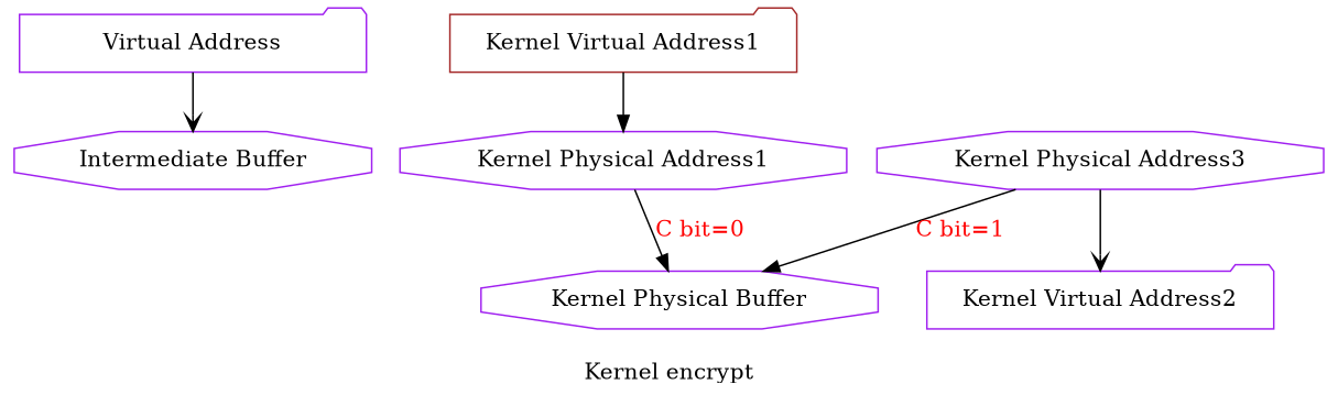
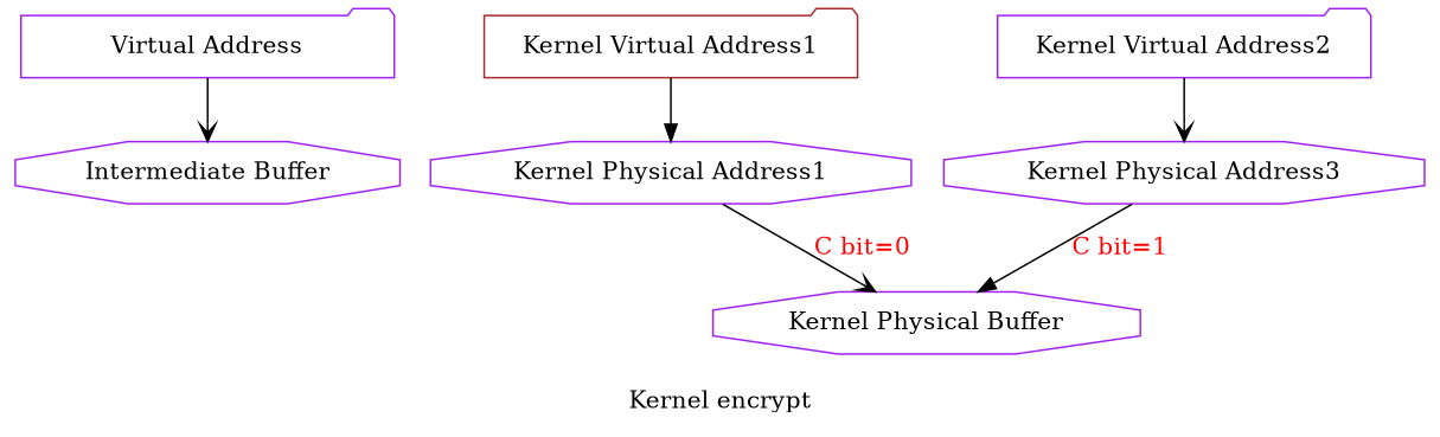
  digraph {
    label="\nKernel encrypt"
    node [color=purple shape=octagon]
    edge [arrowhead=vee]
    n1 [label="Virtual Address" shape=folder width=3]
    n2 [label="Intermediate Buffer" width=3]
    n3 [color=brown label="Kernel Virtual Address1" shape=folder width=3]
    n4 [label="Kernel Physical Address1" width=3]
    n5 [label="Kernel Physical Buffer" width=3]
    n6 [label="Kernel Virtual Address2" shape=folder width=3]
    n7 [label="Kernel Physical Address3" width=3]
    n1 -> n2
    n3 -> n4 [arrowhead=normal]
-   n4 -> n5 [arrowhead=normal fontcolor=red label="C bit=0"]
-   n7 -> n6
+   n4 -> n5 [fontcolor=red label="C bit=0"]
+   n6 -> n7
    n7 -> n5 [arrowhead=normal fontcolor=red label="C bit=1"]
  }
